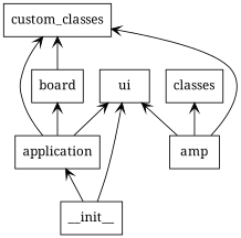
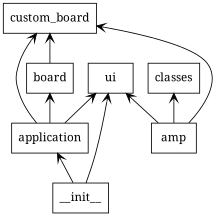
  digraph {
    fontname="Noto Serif"
    rankdir=BT
    node [fontname="Noto Serif" shape=box]
    edge [arrowhead=open arrowtail=none fontname="Noto Serif"]
    n1 [label=__init__]
    n2 [label=application]
    n3 [label=ui]
-   n4 [label=custom_classes]
+   n4 [label=custom_board]
    n5 [label=board]
    n6 [label=amp]
    n7 [label=classes]
    n1 -> n2
    n1 -> n3
    n2 -> n3
    n2 -> n4
    n2 -> n5
    n5 -> n4
    n6 -> n3
    n6 -> n4
    n6 -> n7
  }
